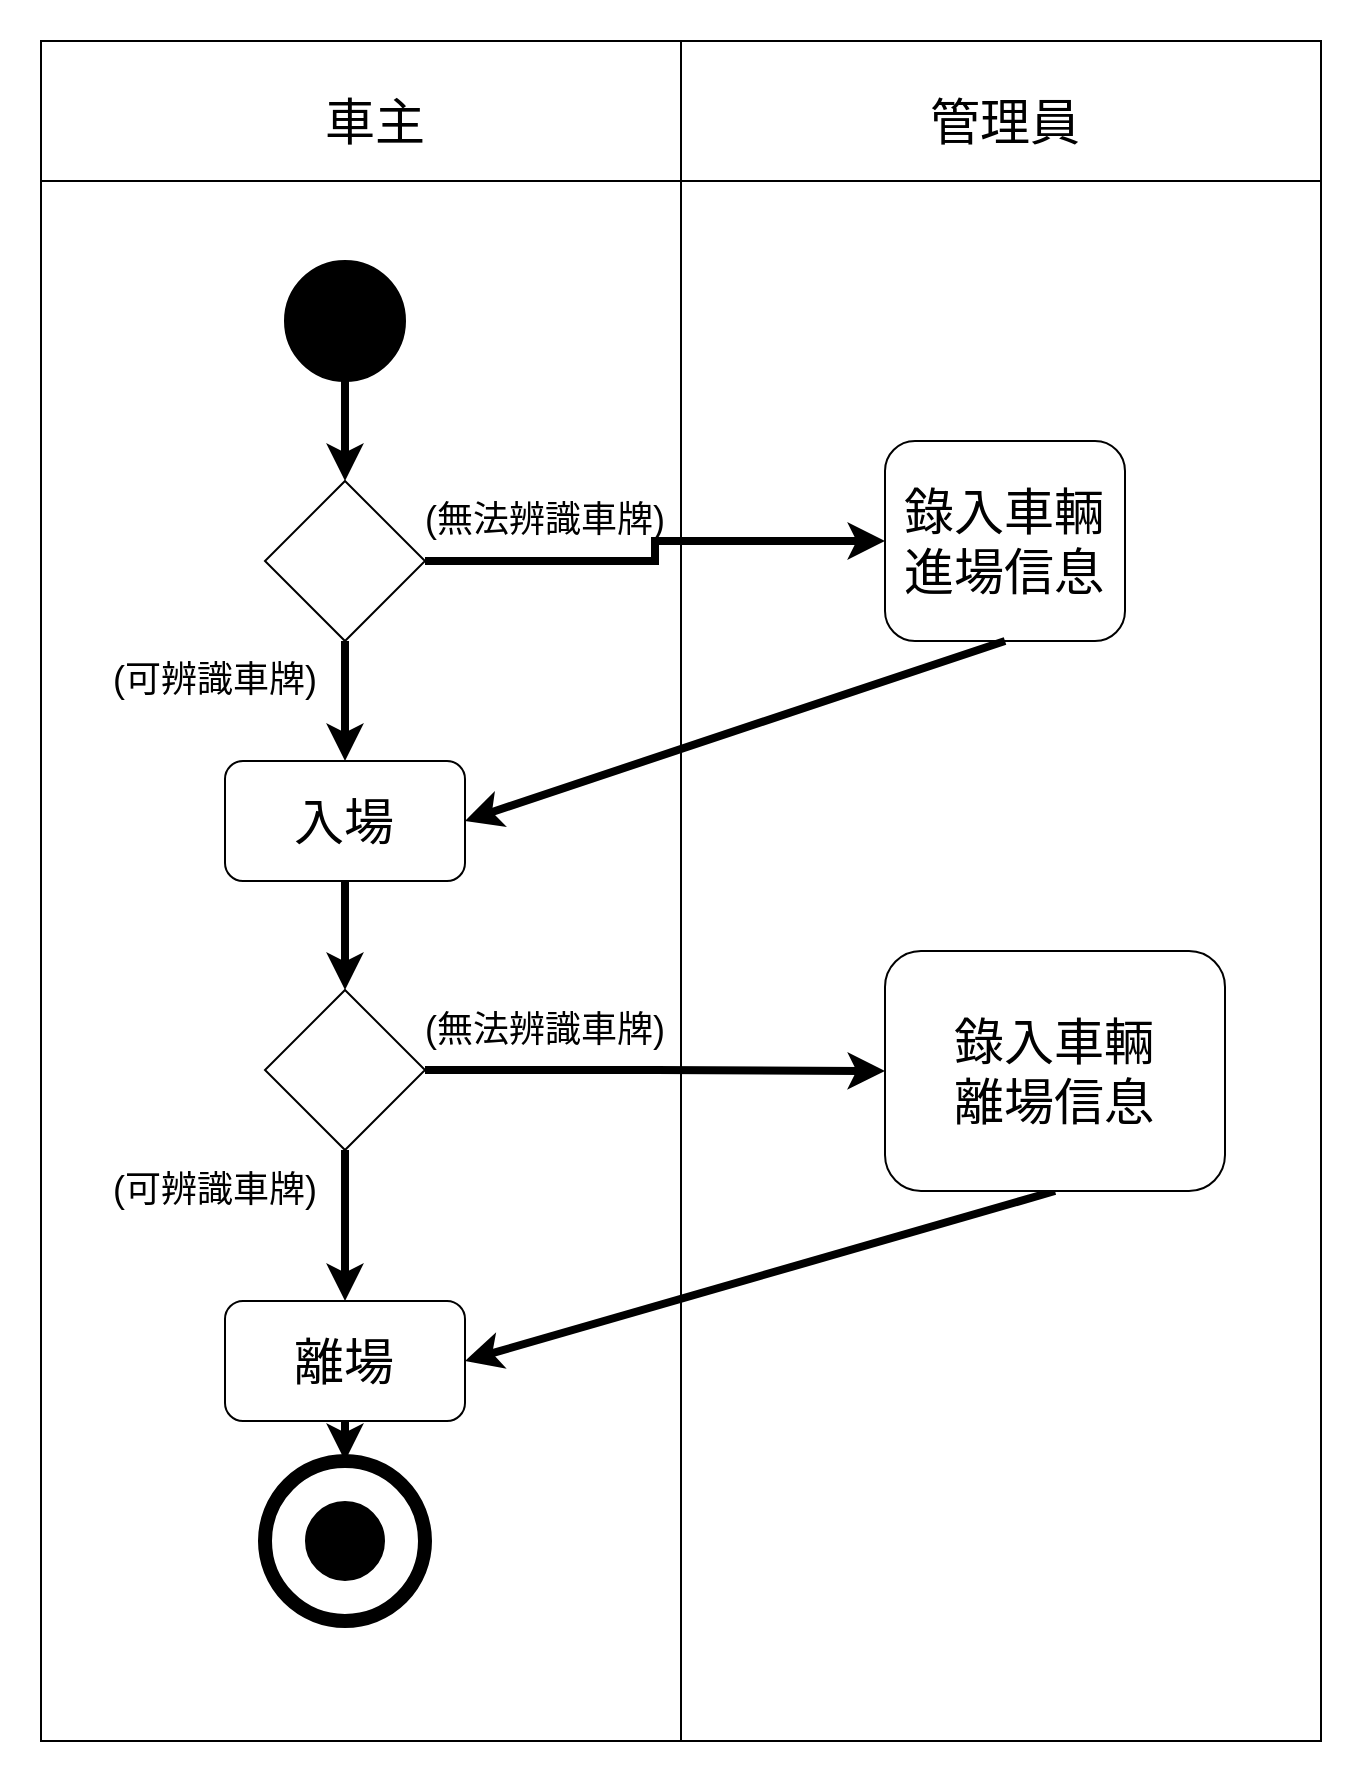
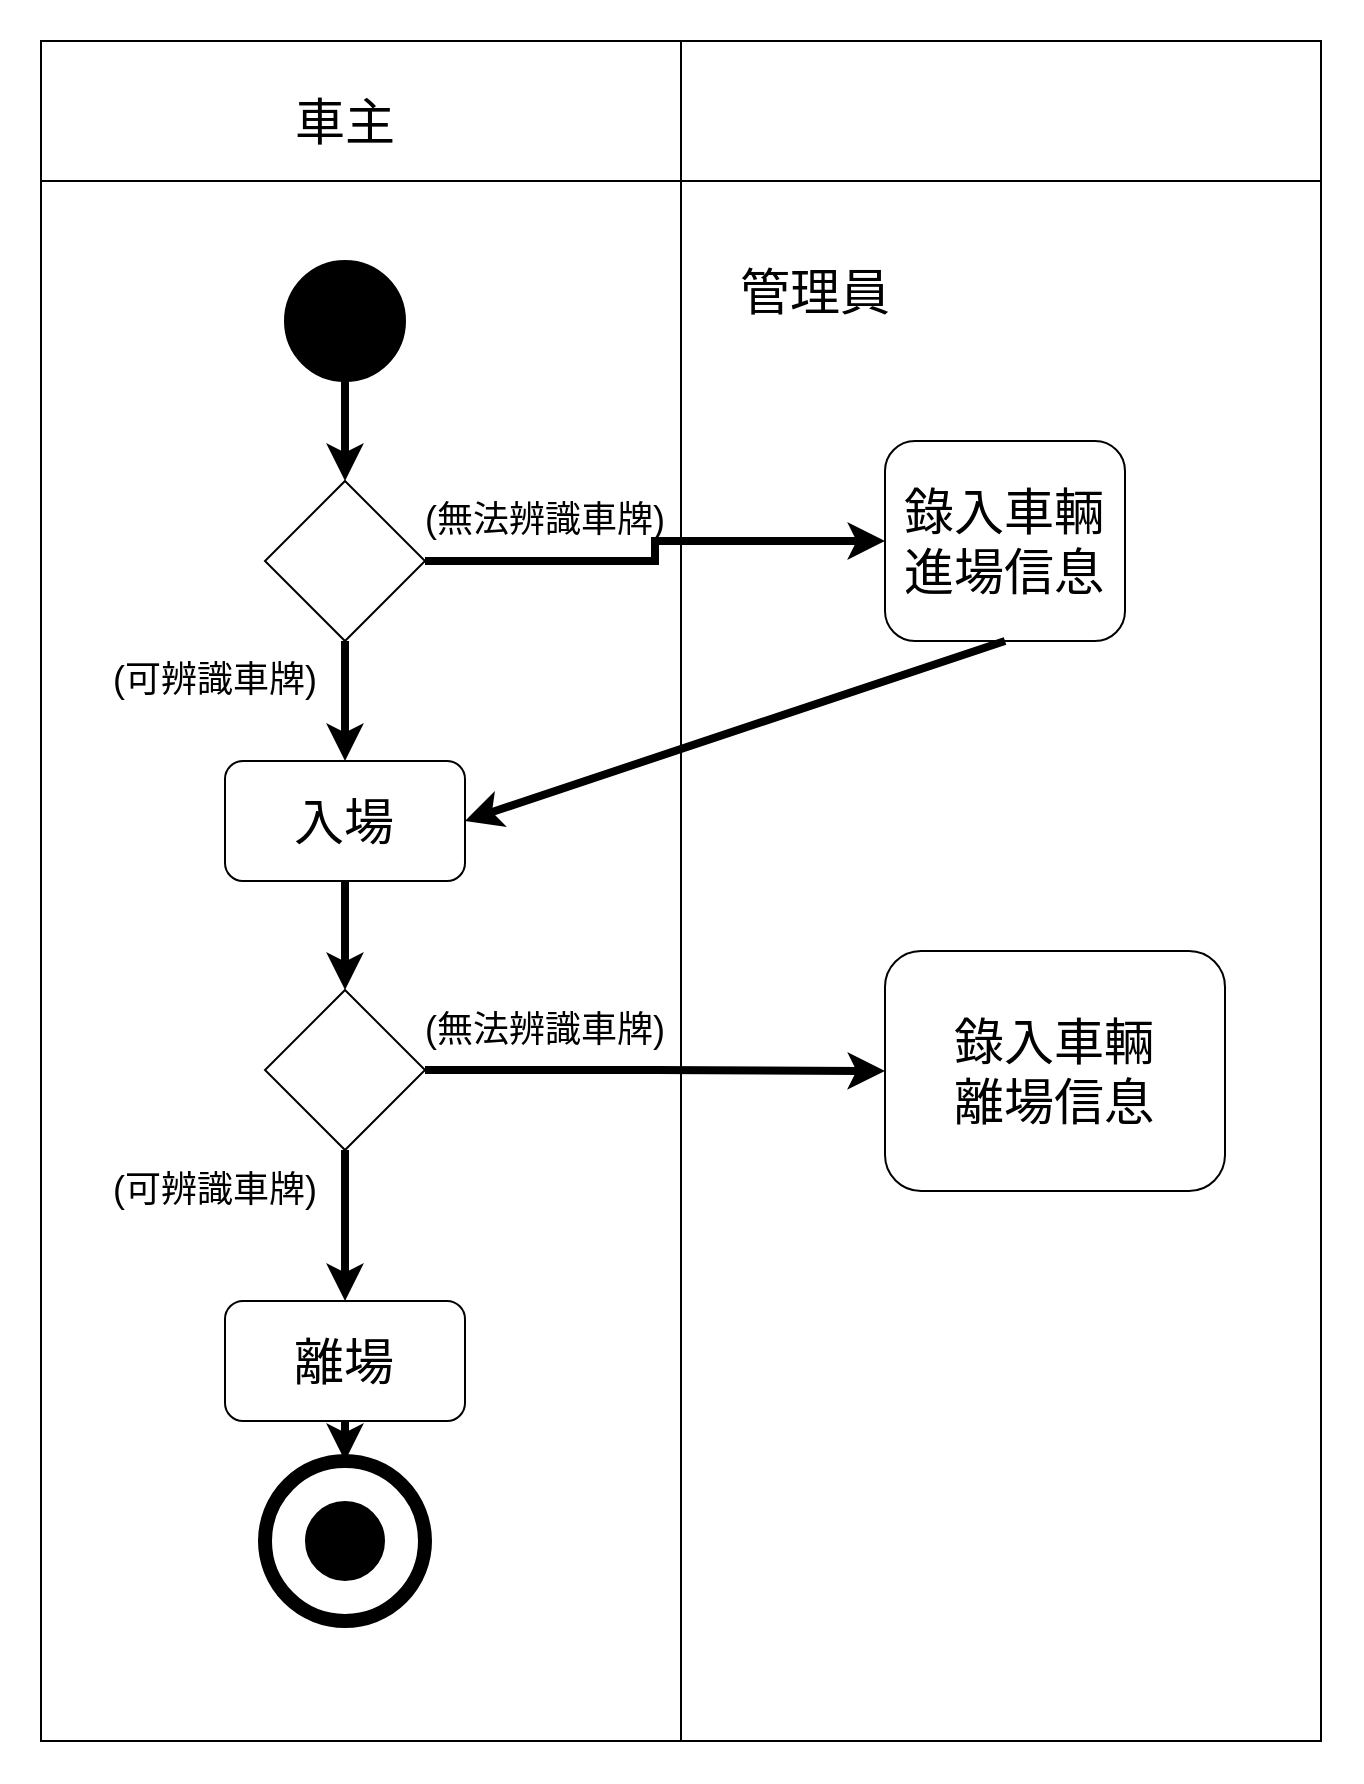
  <mxCell id="0" />
  <mxCell id="1" parent="0" />
  <mxCell id="2" value="" style="shape=internalStorage;whiteSpace=wrap;html=1;backgroundOutline=1;dx=320;dy=70;fontStyle=1" vertex="1" parent="1"><mxGeometry x="20" y="20" width="640" height="850" as="geometry" /></mxCell>
  <mxCell id="3" style="edgeStyle=orthogonalEdgeStyle;rounded=0;orthogonalLoop=1;jettySize=auto;html=1;exitX=0.5;exitY=1;exitDx=0;exitDy=0;entryX=0.5;entryY=0;entryDx=0;entryDy=0;strokeWidth=4;" edge="1" parent="1" source="4" target="7"><mxGeometry relative="1" as="geometry" /></mxCell>
  <mxCell id="4" value="" style="ellipse;whiteSpace=wrap;html=1;aspect=fixed;fillColor=#000000;" vertex="1" parent="1"><mxGeometry x="142" y="130" width="60" height="60" as="geometry" /></mxCell>
  <mxCell id="5" style="edgeStyle=orthogonalEdgeStyle;rounded=0;orthogonalLoop=1;jettySize=auto;html=1;exitX=0.5;exitY=1;exitDx=0;exitDy=0;entryX=0.5;entryY=0;entryDx=0;entryDy=0;strokeWidth=4;" edge="1" parent="1" source="7" target="9"><mxGeometry relative="1" as="geometry" /></mxCell>
  <mxCell id="6" style="edgeStyle=orthogonalEdgeStyle;rounded=0;orthogonalLoop=1;jettySize=auto;html=1;exitX=1;exitY=0.5;exitDx=0;exitDy=0;entryX=0;entryY=0.5;entryDx=0;entryDy=0;strokeWidth=4;" edge="1" parent="1" source="7" target="18"><mxGeometry relative="1" as="geometry" /></mxCell>
  <mxCell id="7" value="" style="rhombus;whiteSpace=wrap;html=1;" vertex="1" parent="1"><mxGeometry x="132" y="240" width="80" height="80" as="geometry" /></mxCell>
  <mxCell id="8" style="edgeStyle=orthogonalEdgeStyle;rounded=0;orthogonalLoop=1;jettySize=auto;html=1;exitX=0.5;exitY=1;exitDx=0;exitDy=0;entryX=0.5;entryY=0;entryDx=0;entryDy=0;strokeWidth=4;" edge="1" parent="1" source="9" target="12"><mxGeometry relative="1" as="geometry" /></mxCell>
  <mxCell id="9" value="&lt;font style=&quot;font-size: 25px;&quot;&gt;入場&lt;/font&gt;" style="rounded=1;whiteSpace=wrap;html=1;" vertex="1" parent="1"><mxGeometry x="112" y="380" width="120" height="60" as="geometry" /></mxCell>
  <mxCell id="10" style="edgeStyle=orthogonalEdgeStyle;rounded=0;orthogonalLoop=1;jettySize=auto;html=1;exitX=0.5;exitY=1;exitDx=0;exitDy=0;entryX=0.5;entryY=0;entryDx=0;entryDy=0;strokeWidth=4;" edge="1" parent="1" source="12" target="13"><mxGeometry relative="1" as="geometry" /></mxCell>
  <mxCell id="11" style="edgeStyle=orthogonalEdgeStyle;rounded=0;orthogonalLoop=1;jettySize=auto;html=1;exitX=1;exitY=0.5;exitDx=0;exitDy=0;entryX=0;entryY=0.5;entryDx=0;entryDy=0;strokeWidth=4;" edge="1" parent="1" source="12" target="22"><mxGeometry relative="1" as="geometry"><mxPoint x="442" y="512.5" as="targetPoint" /></mxGeometry></mxCell>
  <mxCell id="12" value="" style="rhombus;whiteSpace=wrap;html=1;" vertex="1" parent="1"><mxGeometry x="132" y="494.5" width="80" height="80" as="geometry" /></mxCell>
  <mxCell id="13" value="&lt;font style=&quot;font-size: 25px;&quot;&gt;離場&lt;/font&gt;" style="rounded=1;whiteSpace=wrap;html=1;" vertex="1" parent="1"><mxGeometry x="112" y="650" width="120" height="60" as="geometry" /></mxCell>
  <mxCell id="14" value="" style="group" connectable="0" vertex="1" parent="1"><mxGeometry x="132" y="730" width="80" height="80" as="geometry" /></mxCell>
  <mxCell id="15" value="" style="verticalLabelPosition=bottom;verticalAlign=top;html=1;shape=mxgraph.flowchart.on-page_reference;strokeWidth=7;container=0;" vertex="1" parent="14"><mxGeometry width="80" height="80" as="geometry" /></mxCell>
  <mxCell id="16" value="" style="verticalLabelPosition=bottom;verticalAlign=top;html=1;shape=mxgraph.flowchart.on-page_reference;fillColor=#000000;container=0;strokeWidth=10;" vertex="1" parent="14"><mxGeometry x="25" y="25" width="30" height="30" as="geometry" /></mxCell>
  <mxCell id="17" style="edgeStyle=orthogonalEdgeStyle;rounded=0;orthogonalLoop=1;jettySize=auto;html=1;exitX=0.5;exitY=1;exitDx=0;exitDy=0;entryX=0.5;entryY=0;entryDx=0;entryDy=0;entryPerimeter=0;strokeWidth=4;" edge="1" parent="1" source="13" target="15"><mxGeometry relative="1" as="geometry" /></mxCell>
  <mxCell id="18" value="&lt;font style=&quot;font-size: 25px;&quot;&gt;錄入車輛&lt;br&gt;進場信息&lt;/font&gt;" style="rounded=1;whiteSpace=wrap;html=1;" vertex="1" parent="1"><mxGeometry x="442" y="220" width="120" height="100" as="geometry" /></mxCell>
  <mxCell id="19" value="" style="endArrow=classic;html=1;rounded=0;entryX=1;entryY=0.5;entryDx=0;entryDy=0;exitX=0.5;exitY=1;exitDx=0;exitDy=0;strokeWidth=4;" edge="1" parent="1" source="18"><mxGeometry width="50" height="50" relative="1" as="geometry"><mxPoint x="527" y="340" as="sourcePoint" /><mxPoint x="232" y="410" as="targetPoint" /></mxGeometry></mxCell>
- <mxCell id="20" value="" style="endArrow=classic;html=1;rounded=0;entryX=1;entryY=0.5;entryDx=0;entryDy=0;exitX=0.5;exitY=1;exitDx=0;exitDy=0;strokeWidth=4;" edge="1" parent="1" source="22" target="13"><mxGeometry width="50" height="50" relative="1" as="geometry"><mxPoint x="517" y="565" as="sourcePoint" /><mxPoint x="232" y="650" as="targetPoint" /></mxGeometry></mxCell>
  <mxCell id="21" value="" style="endArrow=classic;html=1;rounded=0;entryX=1;entryY=0.5;entryDx=0;entryDy=0;exitX=0.5;exitY=1;exitDx=0;exitDy=0;strokeWidth=4;" edge="1" parent="1" target="22"><mxGeometry width="50" height="50" relative="1" as="geometry"><mxPoint x="517" y="565" as="sourcePoint" /><mxPoint x="232" y="650" as="targetPoint" /></mxGeometry></mxCell>
  <mxCell id="22" value="&lt;font style=&quot;font-size: 25px;&quot;&gt;錄入車輛&lt;br&gt;離場信息&lt;/font&gt;" style="rounded=1;whiteSpace=wrap;html=1;" vertex="1" parent="1"><mxGeometry x="442" y="475" width="170" height="120" as="geometry" /></mxCell>
- <mxCell id="23" value="車主" style="text;html=1;align=center;verticalAlign=middle;resizable=0;points=[];autosize=1;strokeColor=none;fillColor=none;fontSize=25;" vertex="1" parent="1"><mxGeometry x="152" y="40" width="70" height="40" as="geometry" /></mxCell>
- <mxCell id="24" value="管理員" style="text;html=1;align=center;verticalAlign=middle;resizable=0;points=[];autosize=1;strokeColor=none;fillColor=none;fontSize=25;" vertex="1" parent="1"><mxGeometry x="452" y="40" width="100" height="40" as="geometry" /></mxCell>
+ <mxCell id="23" value="車主" style="text;html=1;align=center;verticalAlign=middle;resizable=0;points=[];autosize=1;strokeColor=none;fillColor=none;fontSize=25;" vertex="1" parent="1"><mxGeometry x="137" y="40" width="70" height="40" as="geometry" /></mxCell>
+ <mxCell id="24" value="管理員" style="text;html=1;align=center;verticalAlign=middle;resizable=0;points=[];autosize=1;strokeColor=none;fillColor=none;fontSize=25;" vertex="1" parent="1"><mxGeometry x="357" y="125" width="100" height="40" as="geometry" /></mxCell>
  <mxCell id="25" value="(無法辨識車牌)" style="text;html=1;align=center;verticalAlign=middle;resizable=0;points=[];autosize=1;strokeColor=none;fillColor=none;fontSize=18;" vertex="1" parent="1"><mxGeometry x="202" y="240" width="140" height="40" as="geometry" /></mxCell>
  <mxCell id="26" value="(可辨識車牌)" style="text;html=1;align=center;verticalAlign=middle;resizable=0;points=[];autosize=1;strokeColor=none;fillColor=none;fontSize=18;" vertex="1" parent="1"><mxGeometry x="42" y="320" width="130" height="40" as="geometry" /></mxCell>
  <mxCell id="27" value="(可辨識車牌)" style="text;html=1;align=center;verticalAlign=middle;resizable=0;points=[];autosize=1;strokeColor=none;fillColor=none;fontSize=18;" vertex="1" parent="1"><mxGeometry x="42" y="574.5" width="130" height="40" as="geometry" /></mxCell>
  <mxCell id="28" value="(無法辨識車牌)" style="text;html=1;align=center;verticalAlign=middle;resizable=0;points=[];autosize=1;strokeColor=none;fillColor=none;fontSize=18;" vertex="1" parent="1"><mxGeometry x="202" y="495" width="140" height="40" as="geometry" /></mxCell>
